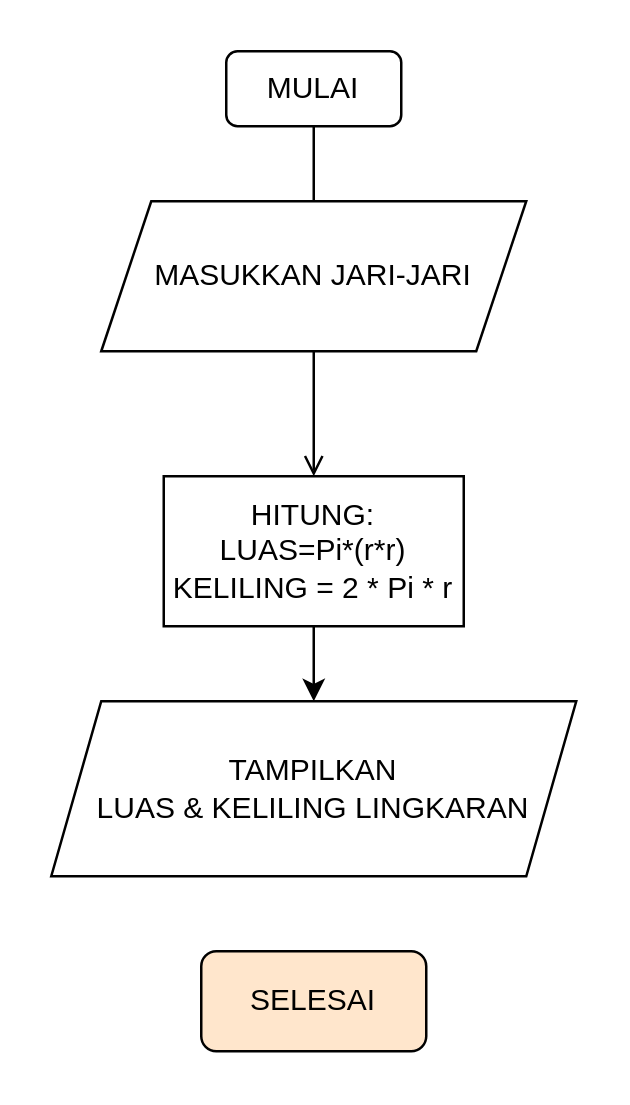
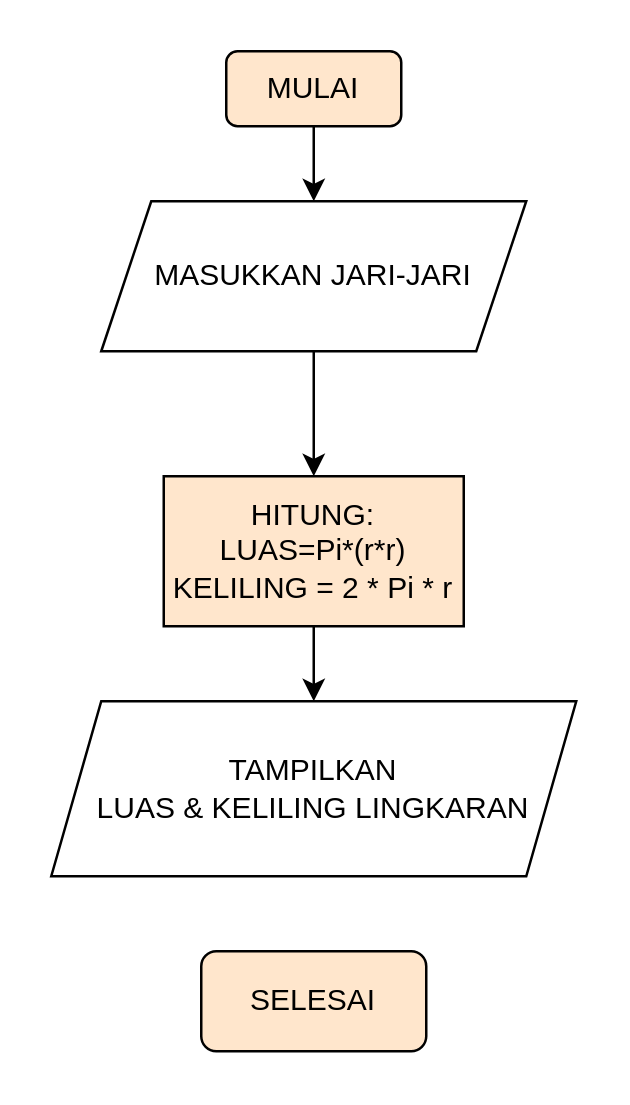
  <mxCell id="0" />
  <mxCell id="1" parent="0" />
- <mxCell id="2" value="" style="edgeStyle=orthogonalEdgeStyle;rounded=0;orthogonalLoop=1;jettySize=auto;html=1;endArrow=none;" edge="1" parent="1" source="3" target="5"><mxGeometry relative="1" as="geometry" /></mxCell>
- <mxCell id="3" value="MULAI" style="rounded=1;whiteSpace=wrap;html=1;" vertex="1" parent="1"><mxGeometry x="90" y="20" width="70" height="30" as="geometry" /></mxCell>
- <mxCell id="4" value="" style="edgeStyle=orthogonalEdgeStyle;rounded=0;orthogonalLoop=1;jettySize=auto;html=1;endArrow=open;" edge="1" parent="1" source="5" target="7"><mxGeometry relative="1" as="geometry" /></mxCell>
+ <mxCell id="2" value="" style="edgeStyle=orthogonalEdgeStyle;rounded=0;orthogonalLoop=1;jettySize=auto;html=1;" edge="1" parent="1" source="3" target="5"><mxGeometry relative="1" as="geometry" /></mxCell>
+ <mxCell id="3" value="MULAI" style="rounded=1;whiteSpace=wrap;html=1;fillColor=#ffe6cc;" vertex="1" parent="1"><mxGeometry x="90" y="20" width="70" height="30" as="geometry" /></mxCell>
+ <mxCell id="4" value="" style="edgeStyle=orthogonalEdgeStyle;rounded=0;orthogonalLoop=1;jettySize=auto;html=1;" edge="1" parent="1" source="5" target="7"><mxGeometry relative="1" as="geometry" /></mxCell>
  <mxCell id="5" value="MASUKKAN JARI-JARI" style="shape=parallelogram;perimeter=parallelogramPerimeter;whiteSpace=wrap;html=1;fixedSize=1;" vertex="1" parent="1"><mxGeometry x="40" y="80" width="170" height="60" as="geometry" /></mxCell>
  <mxCell id="6" value="" style="edgeStyle=orthogonalEdgeStyle;rounded=0;orthogonalLoop=1;jettySize=auto;html=1;" edge="1" parent="1" source="7" target="8"><mxGeometry relative="1" as="geometry" /></mxCell>
- <mxCell id="7" value="HITUNG:&lt;br&gt;LUAS=Pi*(r*r)&lt;br&gt;KELILING = 2 * Pi * r" style="rounded=0;whiteSpace=wrap;html=1;" vertex="1" parent="1"><mxGeometry x="65" y="190" width="120" height="60" as="geometry" /></mxCell>
+ <mxCell id="7" value="HITUNG:&lt;br&gt;LUAS=Pi*(r*r)&lt;br&gt;KELILING = 2 * Pi * r" style="rounded=0;whiteSpace=wrap;html=1;fillColor=#ffe6cc;" vertex="1" parent="1"><mxGeometry x="65" y="190" width="120" height="60" as="geometry" /></mxCell>
  <mxCell id="8" value="TAMPILKAN&lt;br&gt;LUAS &amp;amp; KELILING LINGKARAN" style="shape=parallelogram;perimeter=parallelogramPerimeter;whiteSpace=wrap;html=1;fixedSize=1;rounded=0;" vertex="1" parent="1"><mxGeometry x="20" y="280" width="210" height="70" as="geometry" /></mxCell>
  <mxCell id="9" value="SELESAI" style="rounded=1;whiteSpace=wrap;html=1;fillColor=#ffe6cc;" vertex="1" parent="1"><mxGeometry x="80" y="380" width="90" height="40" as="geometry" /></mxCell>
